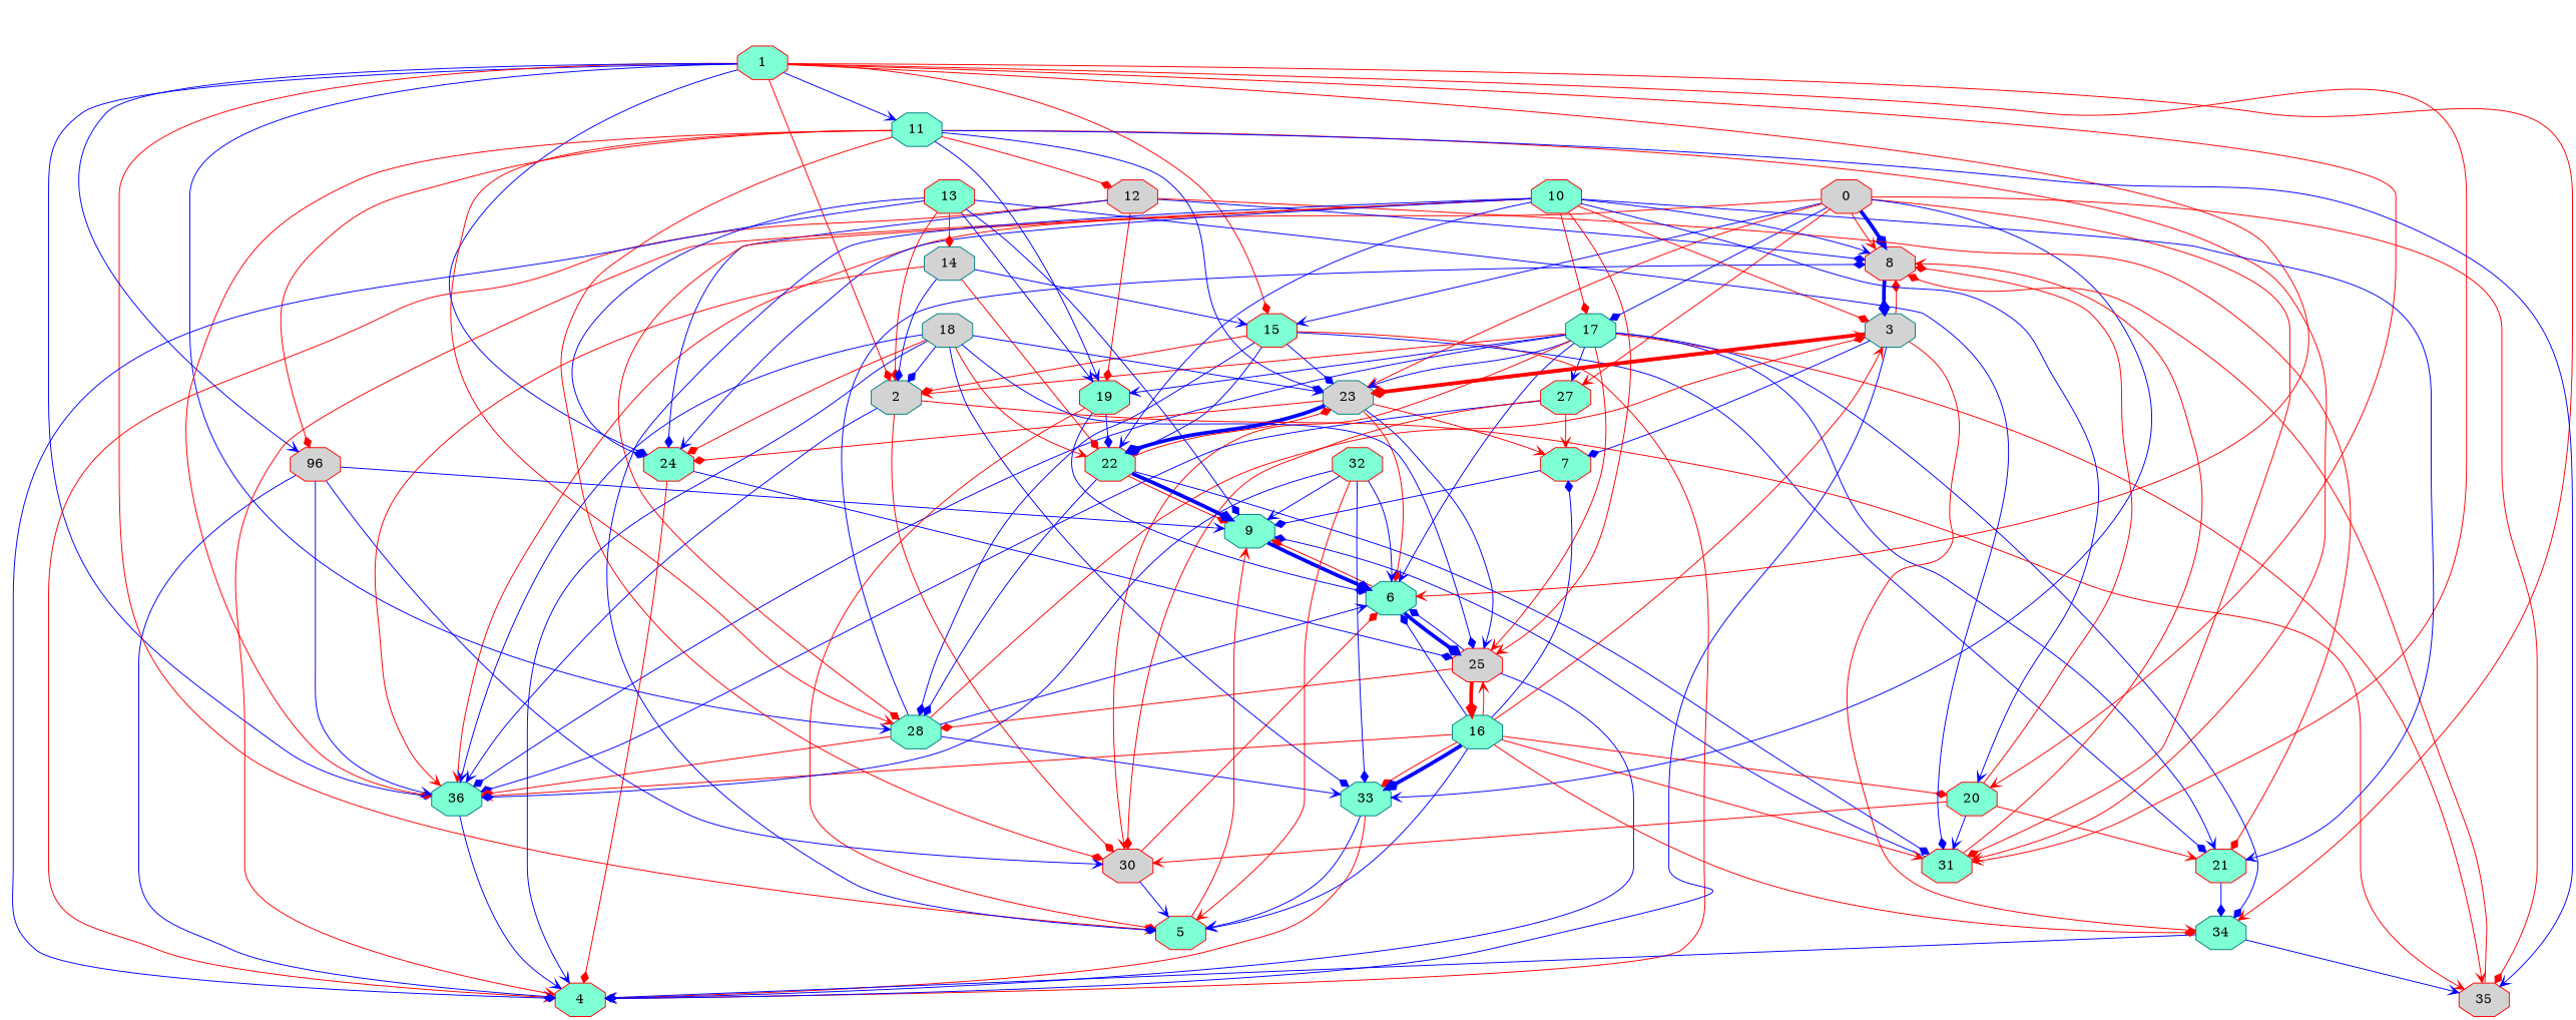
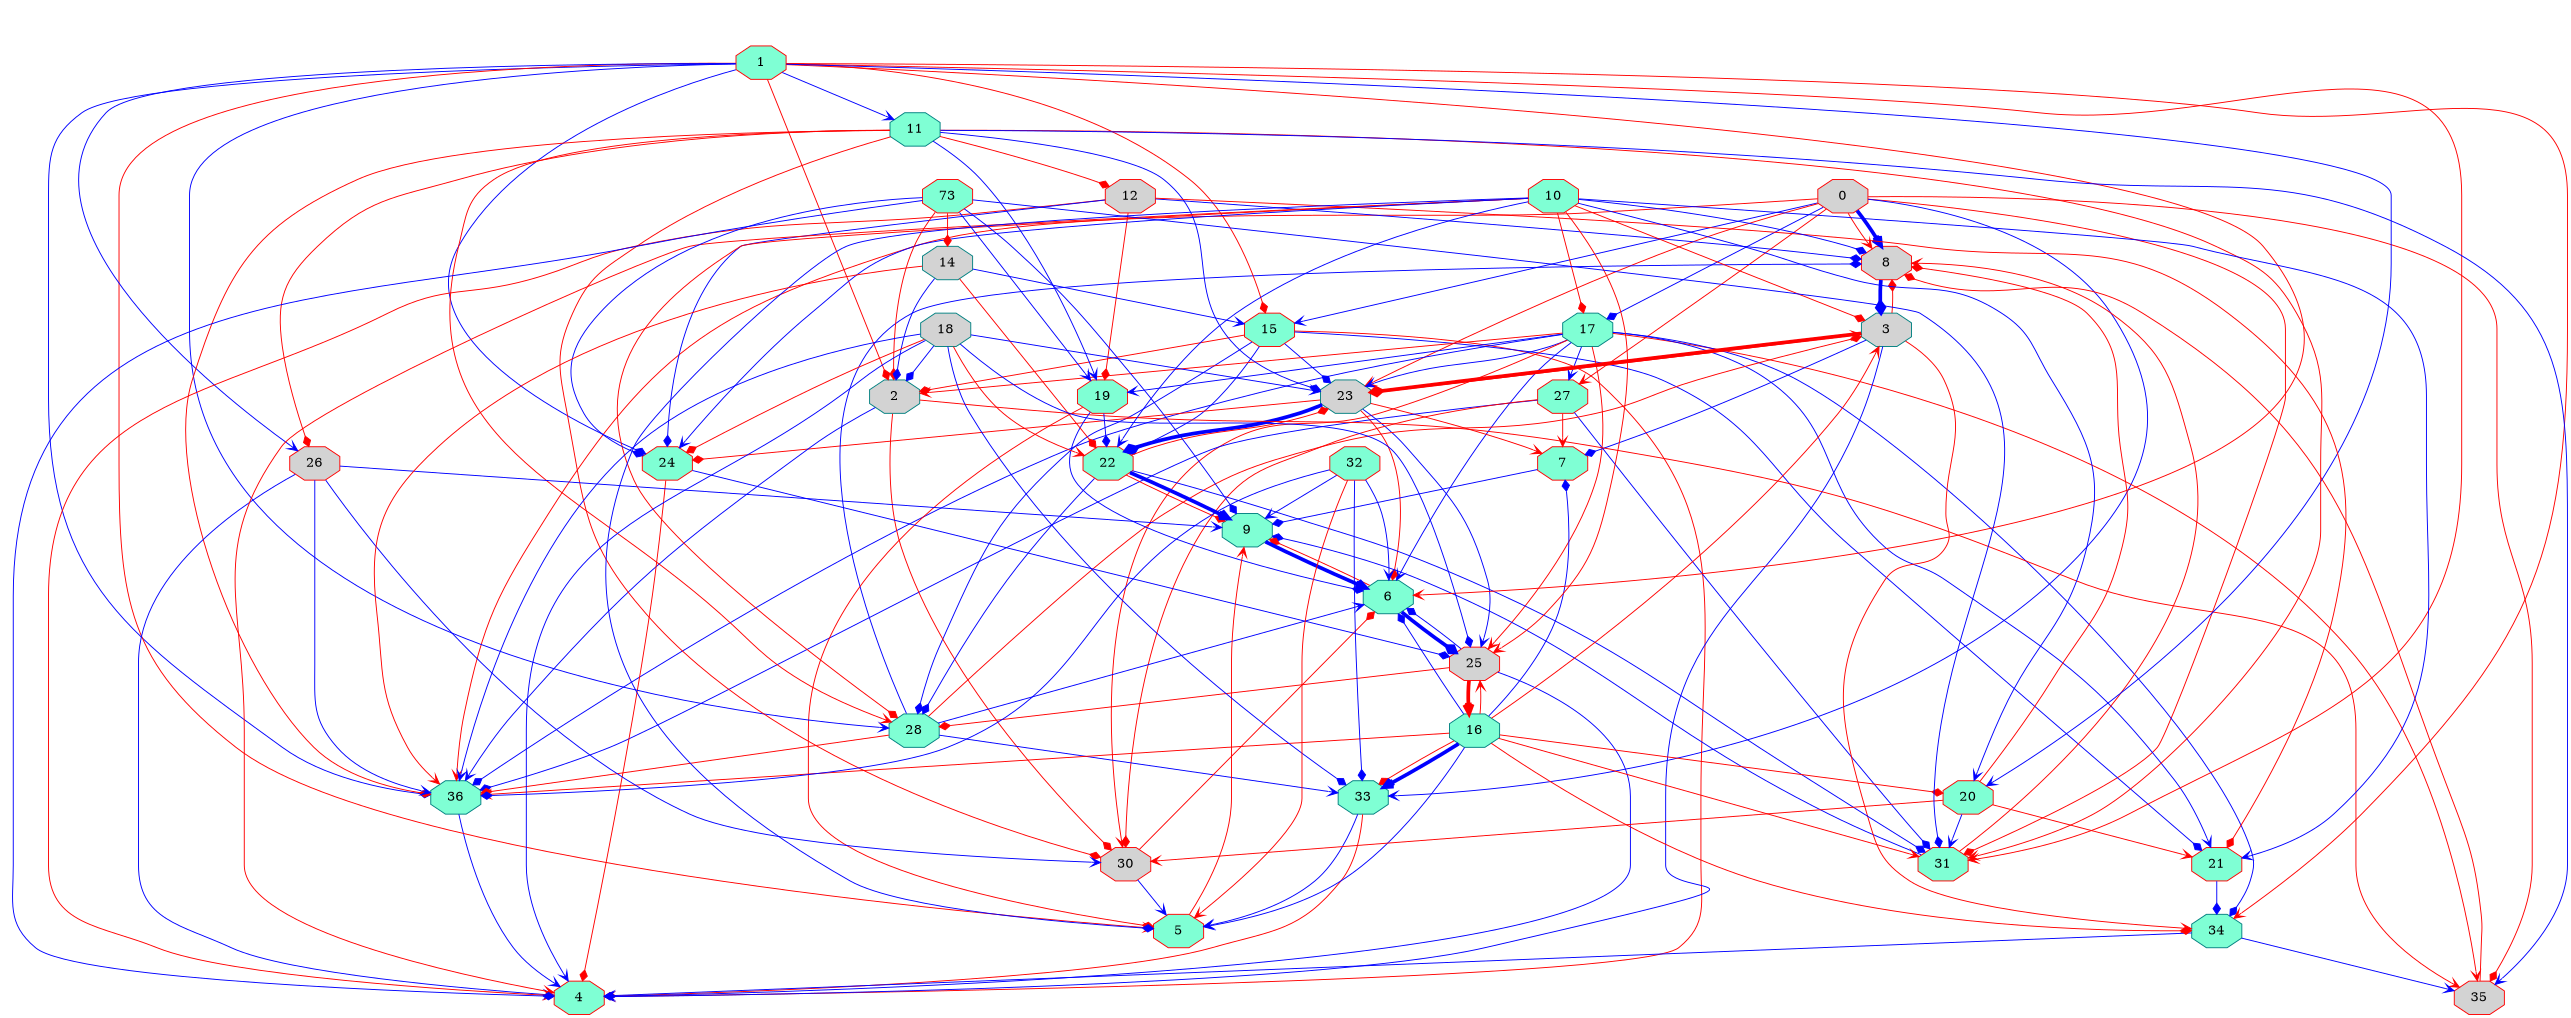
  digraph {
    node [color=red fillcolor=aquamarine shape=octagon style=filled]
    edge [arrowhead=diamond color=blue]
    0 [fillcolor=lightgrey]
    8 [fillcolor=lightgrey]
    15
    17 [color=teal]
    23 [color=teal fillcolor=lightgrey]
    27
    31
    33 [color=teal]
    35 [fillcolor=lightgrey]
    36 [color=teal]
    3 [color=teal fillcolor=lightgrey]
    2 [color=teal fillcolor=lightgrey]
    28 [color=teal]
    4
    21
    22
    6 [color=teal]
    34 [color=teal]
    30 [fillcolor=lightgrey]
    25 [fillcolor=lightgrey]
    19
    24
    7
    9 [color=teal]
    5
    16 [color=teal]
    1
    11 [color=teal]
    20
-   26 [fillcolor=lightgrey label=96]
+   26 [fillcolor=lightgrey]
    12 [fillcolor=lightgrey]
    10
-   13
+   13 [label=73]
    14 [color=teal fillcolor=lightgrey]
    18 [color=teal fillcolor=lightgrey]
    32
    0 -> 8 [arrowhead=vee color=red]
    0 -> 8 [arrowhead=vee penwidth=4]
    0 -> 15 [arrowhead=vee]
    0 -> 17
    0 -> 23 [arrowhead=vee color=red]
    0 -> 27 [arrowhead=vee color=red]
    0 -> 31 [color=red]
    0 -> 33 [arrowhead=vee]
    0 -> 35 [color=red]
    0 -> 36 [arrowhead=vee color=red]
    8 -> 3 [penwidth=4]
    15 -> 23
    15 -> 2 [color=red]
    15 -> 28
    15 -> 4 [arrowhead=vee color=red]
    15 -> 21
    15 -> 22
    17 -> 23 [arrowhead=vee]
    17 -> 27 [arrowhead=vee]
    17 -> 35 [arrowhead=vee color=red]
    17 -> 36
    17 -> 2 [arrowhead=vee color=red]
    17 -> 21 [arrowhead=vee]
    17 -> 6 [arrowhead=vee]
    17 -> 34
    17 -> 30 [arrowhead=vee color=red]
    17 -> 25 [arrowhead=vee color=red]
    17 -> 19 [arrowhead=vee]
    23 -> 3 [arrowhead=vee color=red]
    23 -> 22 [penwidth=4]
    23 -> 6 [color=red]
    23 -> 25 [arrowhead=vee]
    23 -> 24 [color=red]
    23 -> 7 [arrowhead=vee color=red]
+   27 -> 31
    27 -> 36
    27 -> 30 [color=red]
    27 -> 7 [arrowhead=vee color=red]
    31 -> 8 [arrowhead=vee color=red]
    31 -> 9
    33 -> 4 [color=red]
    33 -> 5 [arrowhead=vee]
    35 -> 8 [color=red]
    36 -> 4 [arrowhead=vee]
    3 -> 8 [color=red]
    3 -> 23 [color=red penwidth=4]
    3 -> 4 [arrowhead=vee]
    3 -> 34 [arrowhead=vee color=red]
    3 -> 7
    2 -> 35 [arrowhead=vee color=red]
    2 -> 36 [arrowhead=vee]
    2 -> 30 [color=red]
    28 -> 8
    28 -> 33 [arrowhead=vee]
    28 -> 36 [color=red]
    28 -> 3 [color=red]
    28 -> 6 [arrowhead=vee]
    21 -> 34
    22 -> 23 [color=red]
    22 -> 31
    22 -> 28
    22 -> 9 [color=red]
    22 -> 9 [arrowhead=vee penwidth=4]
    6 -> 25 [penwidth=4]
    6 -> 9 [color=red]
    34 -> 35 [arrowhead=vee]
    34 -> 4 [arrowhead=vee]
    30 -> 6 [color=red]
    30 -> 5 [arrowhead=vee]
    25 -> 28 [color=red]
    25 -> 4
    25 -> 6
    25 -> 16 [arrowhead=vee color=red penwidth=4]
    19 -> 22
    19 -> 6
    19 -> 5 [color=red]
    24 -> 4 [color=red]
    24 -> 25
    7 -> 9
    9 -> 6 [arrowhead=vee penwidth=4]
    5 -> 9 [arrowhead=vee color=red]
    16 -> 31 [arrowhead=vee color=red]
    16 -> 33 [color=red]
    16 -> 33 [arrowhead=vee penwidth=4]
    16 -> 36 [arrowhead=vee color=red]
    16 -> 3 [arrowhead=vee color=red]
    16 -> 6
    16 -> 34 [color=red]
    16 -> 25 [arrowhead=vee color=red]
    16 -> 7
    16 -> 5 [arrowhead=vee]
    16 -> 20 [color=red]
    1 -> 15 [color=red]
    1 -> 31 [arrowhead=vee color=red]
    1 -> 36
    1 -> 2 [color=red]
    1 -> 28 [arrowhead=vee]
    1 -> 6 [arrowhead=vee color=red]
    1 -> 34 [arrowhead=vee color=red]
    1 -> 24
    1 -> 5 [arrowhead=vee color=red]
    1 -> 11 [arrowhead=vee]
-   1 -> 20 [arrowhead=vee color=red]
+   1 -> 20 [arrowhead=vee]
    1 -> 26 [arrowhead=vee]
    11 -> 23
    11 -> 31 [arrowhead=vee color=red]
    11 -> 35 [arrowhead=vee]
    11 -> 36 [color=red]
    11 -> 28 [arrowhead=vee color=red]
    11 -> 30 [color=red]
    11 -> 19 [arrowhead=vee]
    11 -> 26 [color=red]
    11 -> 12 [color=red]
    20 -> 8 [color=red]
    20 -> 31 [arrowhead=vee]
    20 -> 21 [arrowhead=vee color=red]
    20 -> 30 [arrowhead=vee color=red]
    26 -> 36 [arrowhead=vee]
    26 -> 4 [arrowhead=vee]
    26 -> 30 [arrowhead=vee]
    26 -> 9 [arrowhead=vee]
    12 -> 8
    12 -> 4 [arrowhead=vee color=red]
    12 -> 21 [color=red]
    12 -> 19 [color=red]
    12 -> 24
-   10 -> 8 [arrowhead=vee]
+   10 -> 8
    10 -> 17 [color=red]
    10 -> 3 [color=red]
    10 -> 28 [color=red]
    10 -> 4 [arrowhead=vee color=red]
    10 -> 21 [arrowhead=vee]
    10 -> 22 [arrowhead=vee]
    10 -> 25 [arrowhead=vee color=red]
    10 -> 24 [arrowhead=vee]
    10 -> 5
    10 -> 20 [arrowhead=vee]
    13 -> 31
    13 -> 2 [color=red]
    13 -> 4
    13 -> 19 [arrowhead=vee]
    13 -> 24
    13 -> 9
    13 -> 14 [color=red]
    14 -> 15 [arrowhead=vee]
    14 -> 36 [arrowhead=vee color=red]
    14 -> 2
    14 -> 22 [color=red]
    18 -> 23 [arrowhead=vee]
    18 -> 33
    18 -> 36 [arrowhead=vee]
    18 -> 2
    18 -> 4 [arrowhead=vee]
    18 -> 22 [arrowhead=vee color=red]
    18 -> 25
    18 -> 24 [color=red]
    32 -> 33
    32 -> 36
    32 -> 6 [arrowhead=vee]
    32 -> 9 [arrowhead=vee]
    32 -> 5 [arrowhead=vee color=red]
  }
